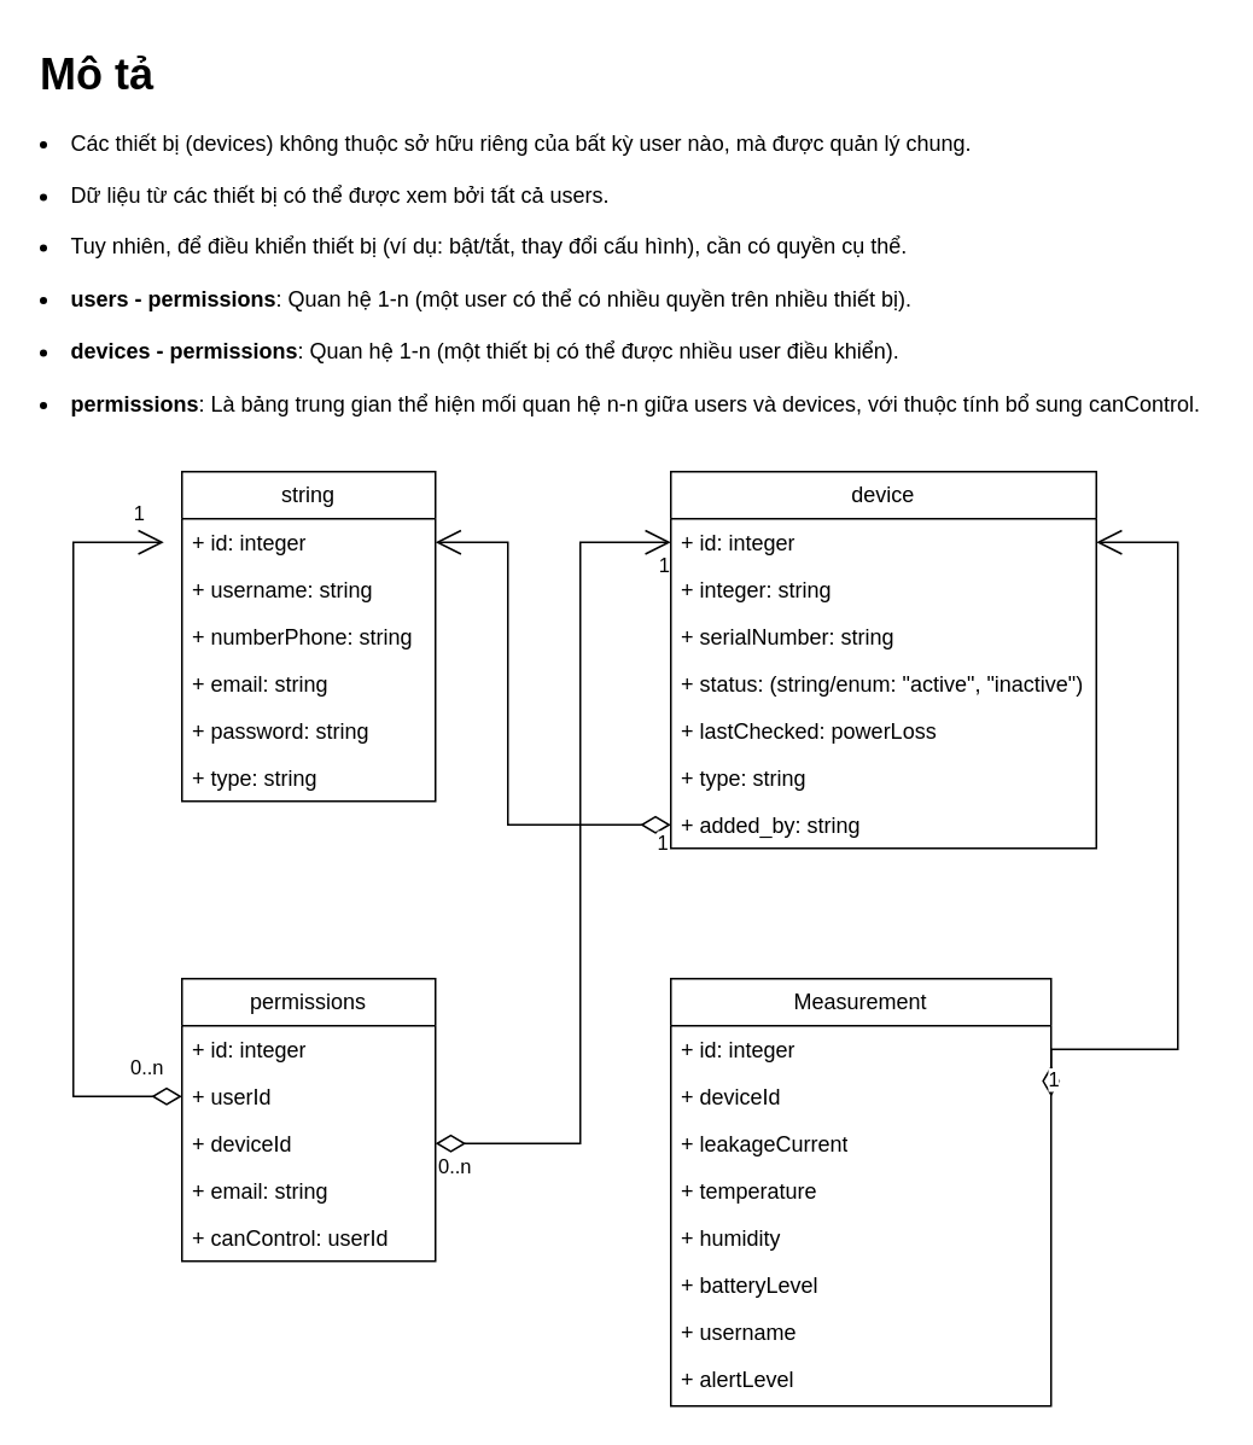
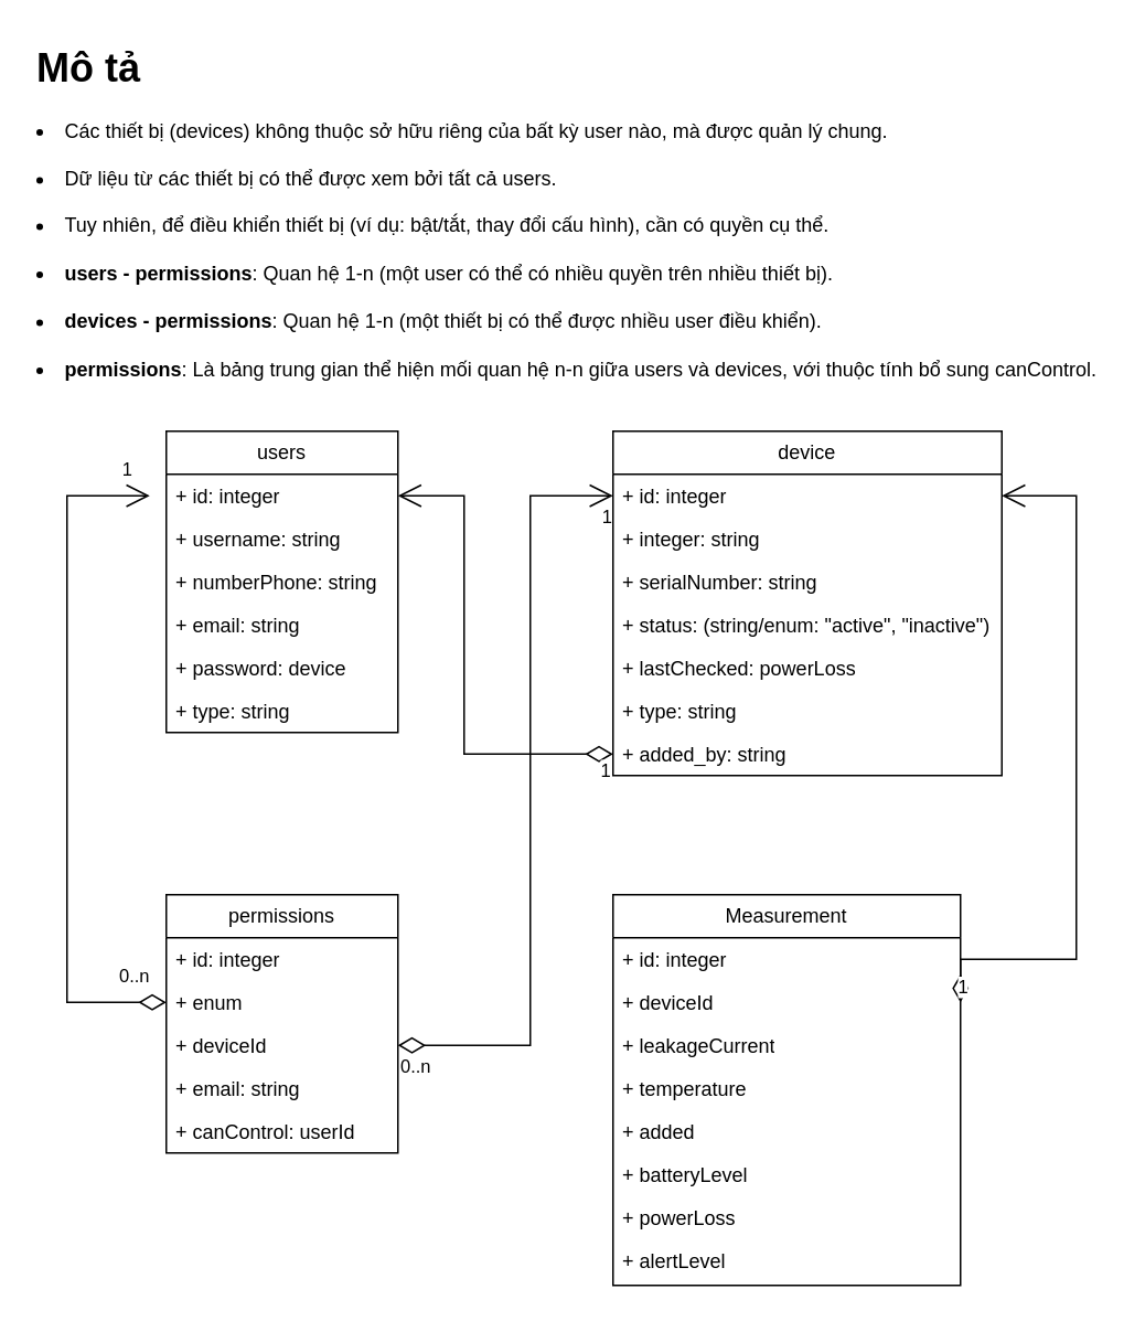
  <mxCell id="0" />
  <mxCell id="1" parent="0" />
- <mxCell id="2" value="string" style="swimlane;fontStyle=0;childLayout=stackLayout;horizontal=1;startSize=26;fillColor=none;horizontalStack=0;resizeParent=1;resizeParentMax=0;resizeLast=0;collapsible=1;marginBottom=0;whiteSpace=wrap;html=1;" parent="1" vertex="1"><mxGeometry x="100" y="260" width="140" height="182" as="geometry" /></mxCell>
+ <mxCell id="2" value="users" style="swimlane;fontStyle=0;childLayout=stackLayout;horizontal=1;startSize=26;fillColor=none;horizontalStack=0;resizeParent=1;resizeParentMax=0;resizeLast=0;collapsible=1;marginBottom=0;whiteSpace=wrap;html=1;" parent="1" vertex="1"><mxGeometry x="100" y="260" width="140" height="182" as="geometry" /></mxCell>
  <mxCell id="3" value="+ id: integer&lt;div&gt;&lt;br&gt;&lt;/div&gt;" style="text;strokeColor=none;fillColor=none;align=left;verticalAlign=top;spacingLeft=4;spacingRight=4;overflow=hidden;rotatable=0;points=[[0,0.5],[1,0.5]];portConstraint=eastwest;whiteSpace=wrap;html=1;" parent="2" vertex="1"><mxGeometry y="26" width="140" height="26" as="geometry" /></mxCell>
  <mxCell id="4" value="+&amp;nbsp;&lt;span style=&quot;background-color: transparent; color: light-dark(rgb(0, 0, 0), rgb(255, 255, 255));&quot;&gt;username&lt;/span&gt;&lt;span style=&quot;background-color: transparent; color: light-dark(rgb(0, 0, 0), rgb(255, 255, 255));&quot;&gt;: string&lt;/span&gt;" style="text;strokeColor=none;fillColor=none;align=left;verticalAlign=top;spacingLeft=4;spacingRight=4;overflow=hidden;rotatable=0;points=[[0,0.5],[1,0.5]];portConstraint=eastwest;whiteSpace=wrap;html=1;" parent="2" vertex="1"><mxGeometry y="52" width="140" height="26" as="geometry" /></mxCell>
  <mxCell id="5" value="+ numberPhone: string" style="text;strokeColor=none;fillColor=none;align=left;verticalAlign=top;spacingLeft=4;spacingRight=4;overflow=hidden;rotatable=0;points=[[0,0.5],[1,0.5]];portConstraint=eastwest;whiteSpace=wrap;html=1;" parent="2" vertex="1"><mxGeometry y="78" width="140" height="26" as="geometry" /></mxCell>
  <mxCell id="6" value="+ email: string" style="text;strokeColor=none;fillColor=none;align=left;verticalAlign=top;spacingLeft=4;spacingRight=4;overflow=hidden;rotatable=0;points=[[0,0.5],[1,0.5]];portConstraint=eastwest;whiteSpace=wrap;html=1;" parent="2" vertex="1"><mxGeometry y="104" width="140" height="26" as="geometry" /></mxCell>
- <mxCell id="7" value="+ password: string" style="text;strokeColor=none;fillColor=none;align=left;verticalAlign=top;spacingLeft=4;spacingRight=4;overflow=hidden;rotatable=0;points=[[0,0.5],[1,0.5]];portConstraint=eastwest;whiteSpace=wrap;html=1;" parent="2" vertex="1"><mxGeometry y="130" width="140" height="26" as="geometry" /></mxCell>
+ <mxCell id="7" value="+ password: device" style="text;strokeColor=none;fillColor=none;align=left;verticalAlign=top;spacingLeft=4;spacingRight=4;overflow=hidden;rotatable=0;points=[[0,0.5],[1,0.5]];portConstraint=eastwest;whiteSpace=wrap;html=1;" parent="2" vertex="1"><mxGeometry y="130" width="140" height="26" as="geometry" /></mxCell>
  <mxCell id="8" value="+ type: string" style="text;strokeColor=none;fillColor=none;align=left;verticalAlign=top;spacingLeft=4;spacingRight=4;overflow=hidden;rotatable=0;points=[[0,0.5],[1,0.5]];portConstraint=eastwest;whiteSpace=wrap;html=1;" parent="2" vertex="1"><mxGeometry y="156" width="140" height="26" as="geometry" /></mxCell>
  <mxCell id="9" value="device" style="swimlane;fontStyle=0;childLayout=stackLayout;horizontal=1;startSize=26;fillColor=none;horizontalStack=0;resizeParent=1;resizeParentMax=0;resizeLast=0;collapsible=1;marginBottom=0;whiteSpace=wrap;html=1;" parent="1" vertex="1"><mxGeometry x="370" y="260" width="235" height="208" as="geometry" /></mxCell>
  <mxCell id="10" value="+ id: integer&lt;div&gt;&lt;br&gt;&lt;/div&gt;" style="text;strokeColor=none;fillColor=none;align=left;verticalAlign=top;spacingLeft=4;spacingRight=4;overflow=hidden;rotatable=0;points=[[0,0.5],[1,0.5]];portConstraint=eastwest;whiteSpace=wrap;html=1;" parent="9" vertex="1"><mxGeometry y="26" width="235" height="26" as="geometry" /></mxCell>
  <mxCell id="11" value="+&amp;nbsp;&lt;span style=&quot;background-color: transparent; color: light-dark(rgb(0, 0, 0), rgb(255, 255, 255));&quot;&gt;integer&lt;/span&gt;&lt;span style=&quot;background-color: transparent; color: light-dark(rgb(0, 0, 0), rgb(255, 255, 255));&quot;&gt;: string&lt;/span&gt;" style="text;strokeColor=none;fillColor=none;align=left;verticalAlign=top;spacingLeft=4;spacingRight=4;overflow=hidden;rotatable=0;points=[[0,0.5],[1,0.5]];portConstraint=eastwest;whiteSpace=wrap;html=1;" parent="9" vertex="1"><mxGeometry y="52" width="235" height="26" as="geometry" /></mxCell>
  <mxCell id="12" value="+&amp;nbsp;&lt;span style=&quot;background-color: transparent; color: light-dark(rgb(0, 0, 0), rgb(255, 255, 255));&quot;&gt;serialNumber&lt;/span&gt;&lt;span style=&quot;background-color: transparent; color: light-dark(rgb(0, 0, 0), rgb(255, 255, 255));&quot;&gt;: string&lt;/span&gt;" style="text;strokeColor=none;fillColor=none;align=left;verticalAlign=top;spacingLeft=4;spacingRight=4;overflow=hidden;rotatable=0;points=[[0,0.5],[1,0.5]];portConstraint=eastwest;whiteSpace=wrap;html=1;" parent="9" vertex="1"><mxGeometry y="78" width="235" height="26" as="geometry" /></mxCell>
  <mxCell id="13" value="+&amp;nbsp;&lt;span style=&quot;background-color: transparent; color: light-dark(rgb(0, 0, 0), rgb(255, 255, 255));&quot;&gt;status&lt;/span&gt;&lt;span style=&quot;background-color: transparent; color: light-dark(rgb(0, 0, 0), rgb(255, 255, 255));&quot;&gt;:&amp;nbsp;&lt;/span&gt;&lt;span style=&quot;background-color: transparent; color: light-dark(rgb(0, 0, 0), rgb(255, 255, 255));&quot;&gt;(string/enum: &quot;active&quot;, &quot;inactive&quot;)&lt;/span&gt;" style="text;strokeColor=none;fillColor=none;align=left;verticalAlign=top;spacingLeft=4;spacingRight=4;overflow=hidden;rotatable=0;points=[[0,0.5],[1,0.5]];portConstraint=eastwest;whiteSpace=wrap;html=1;" parent="9" vertex="1"><mxGeometry y="104" width="235" height="26" as="geometry" /></mxCell>
  <mxCell id="14" value="+&amp;nbsp;&lt;span style=&quot;background-color: transparent; color: light-dark(rgb(0, 0, 0), rgb(255, 255, 255));&quot;&gt;lastChecked&lt;/span&gt;&lt;span style=&quot;background-color: transparent; color: light-dark(rgb(0, 0, 0), rgb(255, 255, 255));&quot;&gt;:&amp;nbsp;&lt;/span&gt;&lt;span style=&quot;background-color: transparent; color: light-dark(rgb(0, 0, 0), rgb(255, 255, 255));&quot;&gt;powerLoss&lt;/span&gt;" style="text;strokeColor=none;fillColor=none;align=left;verticalAlign=top;spacingLeft=4;spacingRight=4;overflow=hidden;rotatable=0;points=[[0,0.5],[1,0.5]];portConstraint=eastwest;whiteSpace=wrap;html=1;" parent="9" vertex="1"><mxGeometry y="130" width="235" height="26" as="geometry" /></mxCell>
  <mxCell id="15" value="+ type: string" style="text;strokeColor=none;fillColor=none;align=left;verticalAlign=top;spacingLeft=4;spacingRight=4;overflow=hidden;rotatable=0;points=[[0,0.5],[1,0.5]];portConstraint=eastwest;whiteSpace=wrap;html=1;" parent="9" vertex="1"><mxGeometry y="156" width="235" height="26" as="geometry" /></mxCell>
  <mxCell id="16" value="+ added_by: string" style="text;strokeColor=none;fillColor=none;align=left;verticalAlign=top;spacingLeft=4;spacingRight=4;overflow=hidden;rotatable=0;points=[[0,0.5],[1,0.5]];portConstraint=eastwest;whiteSpace=wrap;html=1;" parent="9" vertex="1"><mxGeometry y="182" width="235" height="26" as="geometry" /></mxCell>
  <mxCell id="17" value="1" style="endArrow=open;html=1;endSize=12;startArrow=diamondThin;startSize=14;startFill=0;edgeStyle=orthogonalEdgeStyle;align=left;verticalAlign=bottom;rounded=0;exitX=0;exitY=0.5;exitDx=0;exitDy=0;" parent="1" source="16" edge="1"><mxGeometry x="-0.936" y="19" relative="1" as="geometry"><mxPoint x="490" y="290" as="sourcePoint" /><mxPoint x="240" y="299" as="targetPoint" /><Array as="points"><mxPoint x="280" y="455" /><mxPoint x="280" y="299" /></Array><mxPoint as="offset" /></mxGeometry></mxCell>
  <mxCell id="18" value="&lt;h1 style=&quot;margin-top: 0px;&quot;&gt;Mô tả&lt;/h1&gt;&lt;div&gt;&lt;li class=&quot;break-words&quot;&gt;Các thiết bị (&lt;span class=&quot;text-sm px-1 rounded-sm !font-mono bg-sunset/10 text-rust dark:bg-dawn/10 dark:text-dawn&quot;&gt;devices&lt;/span&gt;) không thuộc sở hữu riêng của bất kỳ &lt;span class=&quot;text-sm px-1 rounded-sm !font-mono bg-sunset/10 text-rust dark:bg-dawn/10 dark:text-dawn&quot;&gt;user&lt;/span&gt; nào, mà được quản lý chung.&lt;/li&gt;&lt;br&gt;&lt;li class=&quot;break-words&quot;&gt;Dữ liệu từ các thiết bị có thể được xem bởi tất cả &lt;span class=&quot;text-sm px-1 rounded-sm !font-mono bg-sunset/10 text-rust dark:bg-dawn/10 dark:text-dawn&quot;&gt;users&lt;/span&gt;.&lt;br&gt;&lt;br&gt;&lt;/li&gt;&lt;li class=&quot;break-words&quot;&gt;Tuy nhiên, để điều khiển thiết bị (ví dụ: bật/tắt, thay đổi cấu hình), cần có quyền cụ thể.&lt;br&gt;&lt;br&gt;&lt;/li&gt;&lt;li class=&quot;break-words&quot;&gt;&lt;strong style=&quot;background-color: transparent; color: light-dark(rgb(0, 0, 0), rgb(255, 255, 255));&quot;&gt;users - permissions&lt;/strong&gt;&lt;span style=&quot;background-color: transparent; color: light-dark(rgb(0, 0, 0), rgb(255, 255, 255));&quot;&gt;: Quan hệ 1-n (một user có thể có nhiều quyền trên nhiều thiết bị).&lt;br&gt;&lt;br&gt;&lt;/span&gt;&lt;/li&gt;&lt;li class=&quot;break-words&quot;&gt;&lt;strong style=&quot;background-color: transparent; color: light-dark(rgb(0, 0, 0), rgb(255, 255, 255));&quot;&gt;devices - permissions&lt;/strong&gt;&lt;span style=&quot;background-color: transparent; color: light-dark(rgb(0, 0, 0), rgb(255, 255, 255));&quot;&gt;: Quan hệ 1-n (một thiết bị có thể được nhiều user điều khiển).&lt;br&gt;&lt;br&gt;&lt;/span&gt;&lt;/li&gt;&lt;li class=&quot;break-words&quot;&gt;&lt;strong style=&quot;background-color: transparent; color: light-dark(rgb(0, 0, 0), rgb(255, 255, 255));&quot;&gt;permissions&lt;/strong&gt;&lt;span style=&quot;background-color: transparent; color: light-dark(rgb(0, 0, 0), rgb(255, 255, 255));&quot;&gt;: Là bảng trung gian thể hiện mối quan hệ n-n giữa &lt;/span&gt;&lt;span style=&quot;background-color: transparent; color: light-dark(rgb(0, 0, 0), rgb(255, 255, 255));&quot; class=&quot;text-sm px-1 rounded-sm !font-mono bg-sunset/10 text-rust dark:bg-dawn/10 dark:text-dawn&quot;&gt;users&lt;/span&gt;&lt;span style=&quot;background-color: transparent; color: light-dark(rgb(0, 0, 0), rgb(255, 255, 255));&quot;&gt; và &lt;/span&gt;&lt;span style=&quot;background-color: transparent; color: light-dark(rgb(0, 0, 0), rgb(255, 255, 255));&quot; class=&quot;text-sm px-1 rounded-sm !font-mono bg-sunset/10 text-rust dark:bg-dawn/10 dark:text-dawn&quot;&gt;devices&lt;/span&gt;&lt;span style=&quot;background-color: transparent; color: light-dark(rgb(0, 0, 0), rgb(255, 255, 255));&quot;&gt;, với thuộc tính bổ sung &lt;/span&gt;&lt;span style=&quot;background-color: transparent; color: light-dark(rgb(0, 0, 0), rgb(255, 255, 255));&quot; class=&quot;text-sm px-1 rounded-sm !font-mono bg-sunset/10 text-rust dark:bg-dawn/10 dark:text-dawn&quot;&gt;canControl&lt;/span&gt;&lt;span style=&quot;background-color: transparent; color: light-dark(rgb(0, 0, 0), rgb(255, 255, 255));&quot;&gt;.&lt;/span&gt;&lt;/li&gt;&lt;ul class=&quot;marker:text-secondary&quot;&gt;&lt;br&gt;&lt;/ul&gt;&lt;/div&gt;" style="text;html=1;whiteSpace=wrap;overflow=hidden;rounded=0;" parent="1" vertex="1"><mxGeometry x="20" width="650" height="230" as="geometry" y="20" /></mxCell>
  <mxCell id="19" value="&lt;div&gt;&lt;span class=&quot;text-sm px-1 rounded-sm !font-mono bg-sunset/10 text-rust dark:bg-dawn/10 dark:text-dawn&quot;&gt;permissions&lt;/span&gt;&lt;/div&gt;" style="swimlane;fontStyle=0;childLayout=stackLayout;horizontal=1;startSize=26;fillColor=none;horizontalStack=0;resizeParent=1;resizeParentMax=0;resizeLast=0;collapsible=1;marginBottom=0;whiteSpace=wrap;html=1;" parent="1" vertex="1"><mxGeometry x="100" y="540" width="140" height="156" as="geometry" /></mxCell>
  <mxCell id="20" value="+ id: integer&lt;div&gt;&lt;br&gt;&lt;/div&gt;" style="text;strokeColor=none;fillColor=none;align=left;verticalAlign=top;spacingLeft=4;spacingRight=4;overflow=hidden;rotatable=0;points=[[0,0.5],[1,0.5]];portConstraint=eastwest;whiteSpace=wrap;html=1;" parent="19" vertex="1"><mxGeometry y="26" width="140" height="26" as="geometry" /></mxCell>
- <mxCell id="21" value="+&amp;nbsp;&lt;span style=&quot;background-color: transparent; color: light-dark(rgb(0, 0, 0), rgb(255, 255, 255));&quot;&gt;userId&lt;/span&gt;" style="text;strokeColor=none;fillColor=none;align=left;verticalAlign=top;spacingLeft=4;spacingRight=4;overflow=hidden;rotatable=0;points=[[0,0.5],[1,0.5]];portConstraint=eastwest;whiteSpace=wrap;html=1;" parent="19" vertex="1"><mxGeometry y="52" width="140" height="26" as="geometry" /></mxCell>
+ <mxCell id="21" value="+&amp;nbsp;&lt;span style=&quot;background-color: transparent; color: light-dark(rgb(0, 0, 0), rgb(255, 255, 255));&quot;&gt;enum&lt;/span&gt;" style="text;strokeColor=none;fillColor=none;align=left;verticalAlign=top;spacingLeft=4;spacingRight=4;overflow=hidden;rotatable=0;points=[[0,0.5],[1,0.5]];portConstraint=eastwest;whiteSpace=wrap;html=1;" parent="19" vertex="1"><mxGeometry y="52" width="140" height="26" as="geometry" /></mxCell>
  <mxCell id="22" value="+&amp;nbsp;&lt;span style=&quot;background-color: transparent; color: light-dark(rgb(0, 0, 0), rgb(255, 255, 255));&quot;&gt;deviceId&lt;/span&gt;" style="text;strokeColor=none;fillColor=none;align=left;verticalAlign=top;spacingLeft=4;spacingRight=4;overflow=hidden;rotatable=0;points=[[0,0.5],[1,0.5]];portConstraint=eastwest;whiteSpace=wrap;html=1;" parent="19" vertex="1"><mxGeometry y="78" width="140" height="26" as="geometry" /></mxCell>
  <mxCell id="23" value="+ email: string" style="text;strokeColor=none;fillColor=none;align=left;verticalAlign=top;spacingLeft=4;spacingRight=4;overflow=hidden;rotatable=0;points=[[0,0.5],[1,0.5]];portConstraint=eastwest;whiteSpace=wrap;html=1;" parent="19" vertex="1"><mxGeometry y="104" width="140" height="26" as="geometry" /></mxCell>
  <mxCell id="24" value="+&amp;nbsp;&lt;span style=&quot;background-color: transparent; color: light-dark(rgb(0, 0, 0), rgb(255, 255, 255));&quot;&gt;canControl&lt;/span&gt;&lt;span style=&quot;background-color: transparent; color: light-dark(rgb(0, 0, 0), rgb(255, 255, 255));&quot;&gt;: userId&lt;/span&gt;" style="text;strokeColor=none;fillColor=none;align=left;verticalAlign=top;spacingLeft=4;spacingRight=4;overflow=hidden;rotatable=0;points=[[0,0.5],[1,0.5]];portConstraint=eastwest;whiteSpace=wrap;html=1;" parent="19" vertex="1"><mxGeometry y="130" width="140" height="26" as="geometry" /></mxCell>
  <mxCell id="25" value="" style="endArrow=open;html=1;endSize=12;startArrow=diamondThin;startSize=14;startFill=0;edgeStyle=orthogonalEdgeStyle;rounded=0;exitX=0;exitY=0.5;exitDx=0;exitDy=0;entryX=0;entryY=0.5;entryDx=0;entryDy=0;" parent="1" source="21" edge="1"><mxGeometry relative="1" as="geometry"><mxPoint x="90" y="605" as="sourcePoint" /><mxPoint x="90" y="299" as="targetPoint" /><Array as="points"><mxPoint x="40" y="605" /><mxPoint x="40" y="299" /></Array></mxGeometry></mxCell>
  <mxCell id="26" value="0..n" style="edgeLabel;resizable=0;html=1;align=left;verticalAlign=top;" parent="25" connectable="0" vertex="1"><mxGeometry x="-1" relative="1" as="geometry"><mxPoint x="-30" y="-29" as="offset" /></mxGeometry></mxCell>
  <mxCell id="27" value="1" style="edgeLabel;resizable=0;html=1;align=right;verticalAlign=top;" parent="25" connectable="0" vertex="1"><mxGeometry x="1" relative="1" as="geometry"><mxPoint x="-10" y="-29" as="offset" /></mxGeometry></mxCell>
  <mxCell id="28" value="" style="endArrow=open;html=1;endSize=12;startArrow=diamondThin;startSize=14;startFill=0;edgeStyle=orthogonalEdgeStyle;rounded=0;exitX=1;exitY=0.5;exitDx=0;exitDy=0;entryX=0;entryY=0.5;entryDx=0;entryDy=0;" parent="1" source="22" target="10" edge="1"><mxGeometry x="-0.087" y="20" relative="1" as="geometry"><mxPoint x="300" y="620" as="sourcePoint" /><mxPoint x="460" y="620" as="targetPoint" /><Array as="points"><mxPoint x="320" y="631" /><mxPoint x="320" y="299" /></Array><mxPoint as="offset" /></mxGeometry></mxCell>
  <mxCell id="29" value="0..n" style="edgeLabel;resizable=0;html=1;align=left;verticalAlign=top;" parent="28" connectable="0" vertex="1"><mxGeometry x="-1" relative="1" as="geometry" /></mxCell>
  <mxCell id="30" value="1" style="edgeLabel;resizable=0;html=1;align=right;verticalAlign=top;" parent="28" connectable="0" vertex="1"><mxGeometry x="1" relative="1" as="geometry" /></mxCell>
  <mxCell id="31" value="&lt;div&gt;Measurement&lt;/div&gt;" style="swimlane;fontStyle=0;childLayout=stackLayout;horizontal=1;startSize=26;fillColor=none;horizontalStack=0;resizeParent=1;resizeParentMax=0;resizeLast=0;collapsible=1;marginBottom=0;whiteSpace=wrap;html=1;" parent="1" vertex="1"><mxGeometry x="370" y="540" width="210" height="236" as="geometry" /></mxCell>
  <mxCell id="32" value="+ id: integer" style="text;strokeColor=none;fillColor=none;align=left;verticalAlign=top;spacingLeft=4;spacingRight=4;overflow=hidden;rotatable=0;points=[[0,0.5],[1,0.5]];portConstraint=eastwest;whiteSpace=wrap;html=1;" vertex="1" parent="31"><mxGeometry y="26" width="210" height="26" as="geometry" /></mxCell>
  <mxCell id="33" value="+&amp;nbsp;&lt;span style=&quot;background-color: transparent; color: light-dark(rgb(0, 0, 0), rgb(255, 255, 255));&quot;&gt;deviceId&lt;/span&gt;" style="text;strokeColor=none;fillColor=none;align=left;verticalAlign=top;spacingLeft=4;spacingRight=4;overflow=hidden;rotatable=0;points=[[0,0.5],[1,0.5]];portConstraint=eastwest;whiteSpace=wrap;html=1;" parent="31" vertex="1"><mxGeometry y="52" width="210" height="26" as="geometry" /></mxCell>
  <mxCell id="34" value="+&amp;nbsp;&lt;span style=&quot;background-color: transparent; color: light-dark(rgb(0, 0, 0), rgb(255, 255, 255));&quot;&gt;leakageCurrent&lt;/span&gt;" style="text;strokeColor=none;fillColor=none;align=left;verticalAlign=top;spacingLeft=4;spacingRight=4;overflow=hidden;rotatable=0;points=[[0,0.5],[1,0.5]];portConstraint=eastwest;whiteSpace=wrap;html=1;" parent="31" vertex="1"><mxGeometry y="78" width="210" height="26" as="geometry" /></mxCell>
  <mxCell id="35" value="&lt;div&gt;+ temperature&lt;/div&gt;" style="text;strokeColor=none;fillColor=none;align=left;verticalAlign=top;spacingLeft=4;spacingRight=4;overflow=hidden;rotatable=0;points=[[0,0.5],[1,0.5]];portConstraint=eastwest;whiteSpace=wrap;html=1;" parent="31" vertex="1"><mxGeometry y="104" width="210" height="26" as="geometry" /></mxCell>
- <mxCell id="36" value="+ humidity" style="text;strokeColor=none;fillColor=none;align=left;verticalAlign=top;spacingLeft=4;spacingRight=4;overflow=hidden;rotatable=0;points=[[0,0.5],[1,0.5]];portConstraint=eastwest;whiteSpace=wrap;html=1;" parent="31" vertex="1"><mxGeometry y="130" width="210" height="26" as="geometry" /></mxCell>
+ <mxCell id="36" value="+ added" style="text;strokeColor=none;fillColor=none;align=left;verticalAlign=top;spacingLeft=4;spacingRight=4;overflow=hidden;rotatable=0;points=[[0,0.5],[1,0.5]];portConstraint=eastwest;whiteSpace=wrap;html=1;" parent="31" vertex="1"><mxGeometry y="130" width="210" height="26" as="geometry" /></mxCell>
  <mxCell id="37" value="+ batteryLevel" style="text;strokeColor=none;fillColor=none;align=left;verticalAlign=top;spacingLeft=4;spacingRight=4;overflow=hidden;rotatable=0;points=[[0,0.5],[1,0.5]];portConstraint=eastwest;whiteSpace=wrap;html=1;" parent="31" vertex="1"><mxGeometry y="156" width="210" height="26" as="geometry" /></mxCell>
- <mxCell id="38" value="+ username" style="text;strokeColor=none;fillColor=none;align=left;verticalAlign=top;spacingLeft=4;spacingRight=4;overflow=hidden;rotatable=0;points=[[0,0.5],[1,0.5]];portConstraint=eastwest;whiteSpace=wrap;html=1;" parent="31" vertex="1"><mxGeometry y="182" width="210" height="26" as="geometry" /></mxCell>
+ <mxCell id="38" value="+ powerLoss" style="text;strokeColor=none;fillColor=none;align=left;verticalAlign=top;spacingLeft=4;spacingRight=4;overflow=hidden;rotatable=0;points=[[0,0.5],[1,0.5]];portConstraint=eastwest;whiteSpace=wrap;html=1;" parent="31" vertex="1"><mxGeometry y="182" width="210" height="26" as="geometry" /></mxCell>
  <mxCell id="39" value="+ alertLevel&lt;div&gt;&lt;br&gt;&lt;/div&gt;" style="text;strokeColor=none;fillColor=none;align=left;verticalAlign=top;spacingLeft=4;spacingRight=4;overflow=hidden;rotatable=0;points=[[0,0.5],[1,0.5]];portConstraint=eastwest;whiteSpace=wrap;html=1;" parent="31" vertex="1"><mxGeometry y="208" width="210" height="28" as="geometry" /></mxCell>
  <mxCell id="40" value="1" style="endArrow=open;html=1;endSize=12;startArrow=diamondThin;startSize=14;startFill=0;edgeStyle=orthogonalEdgeStyle;align=left;verticalAlign=bottom;rounded=0;exitX=1;exitY=0.5;exitDx=0;exitDy=0;entryX=1;entryY=0.5;entryDx=0;entryDy=0;" edge="1" parent="1" source="33" target="10"><mxGeometry x="-1" y="3" relative="1" as="geometry"><mxPoint x="720" y="442" as="sourcePoint" /><mxPoint x="880" y="442" as="targetPoint" /><Array as="points"><mxPoint x="650" y="579" /><mxPoint x="650" y="299" /></Array></mxGeometry></mxCell>
